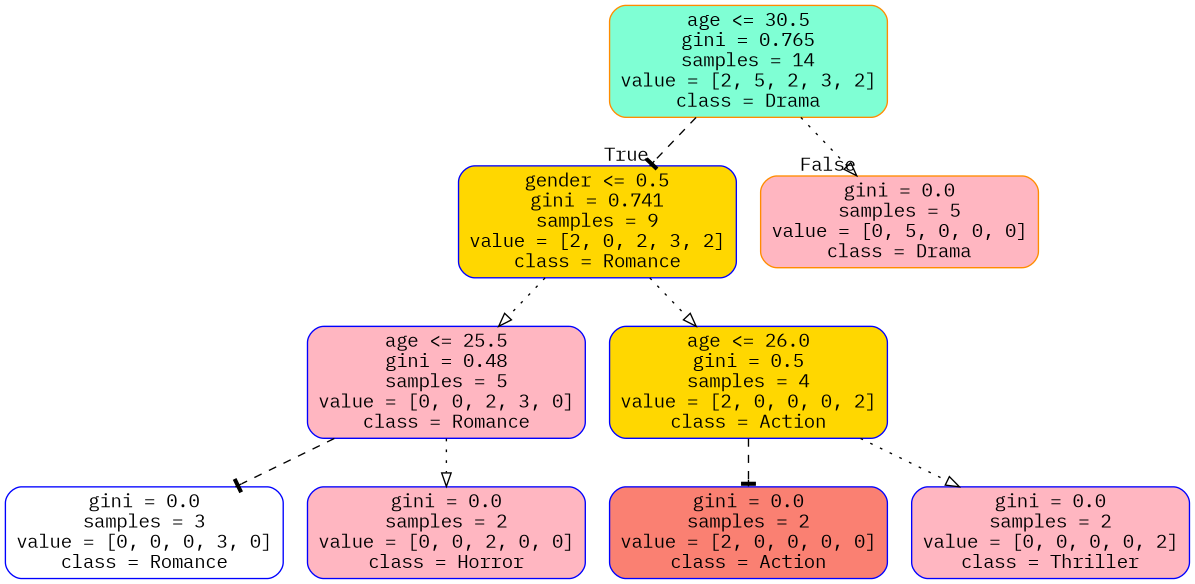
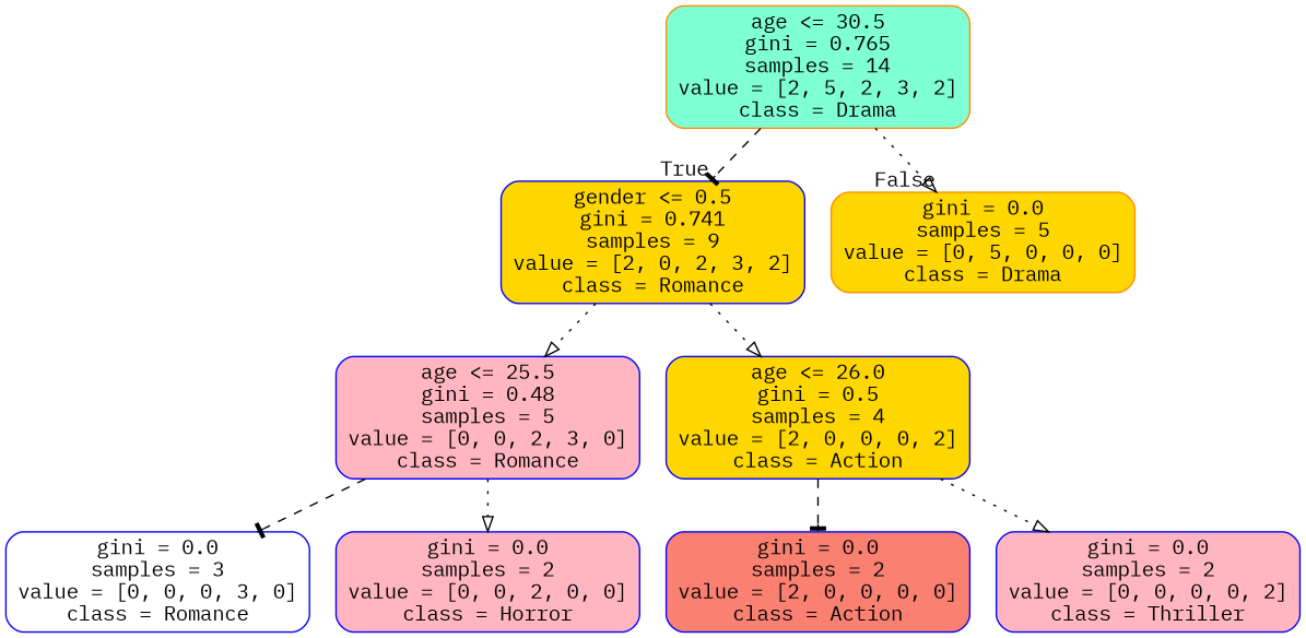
  digraph {
    fontname="IBM Plex Mono"
    node [color=blue fillcolor=gold fontname="IBM Plex Mono" shape=box style="filled, rounded"]
    edge [fontname="IBM Plex Mono" style=dotted arrowhead=onormal]
    n1 [color=darkorange fillcolor=aquamarine label="age <= 30.5\ngini = 0.765\nsamples = 14\nvalue = [2, 5, 2, 3, 2]\nclass = Drama"]
    n2 [label="gender <= 0.5\ngini = 0.741\nsamples = 9\nvalue = [2, 0, 2, 3, 2]\nclass = Romance"]
-   n3 [color=darkorange fillcolor=lightpink label="gini = 0.0\nsamples = 5\nvalue = [0, 5, 0, 0, 0]\nclass = Drama"]
+   n3 [color=darkorange label="gini = 0.0\nsamples = 5\nvalue = [0, 5, 0, 0, 0]\nclass = Drama"]
    n4 [fillcolor=lightpink label="age <= 25.5\ngini = 0.48\nsamples = 5\nvalue = [0, 0, 2, 3, 0]\nclass = Romance"]
    n5 [label="age <= 26.0\ngini = 0.5\nsamples = 4\nvalue = [2, 0, 0, 0, 2]\nclass = Action"]
    n6 [fillcolor=white label="gini = 0.0\nsamples = 3\nvalue = [0, 0, 0, 3, 0]\nclass = Romance"]
    n7 [fillcolor=lightpink label="gini = 0.0\nsamples = 2\nvalue = [0, 0, 2, 0, 0]\nclass = Horror"]
    n8 [fillcolor=salmon label="gini = 0.0\nsamples = 2\nvalue = [2, 0, 0, 0, 0]\nclass = Action"]
    n9 [fillcolor=lightpink label="gini = 0.0\nsamples = 2\nvalue = [0, 0, 0, 0, 2]\nclass = Thriller"]
    n1 -> n2 [headlabel=True labelangle=45 labeldistance=2.5 style=dashed arrowhead=tee]
    n1 -> n3 [headlabel=False labelangle=-45 labeldistance=2.5]
    n2 -> n4
    n2 -> n5
    n4 -> n6 [style=dashed arrowhead=tee]
    n4 -> n7
    n5 -> n8 [style=dashed arrowhead=tee]
    n5 -> n9
  }
